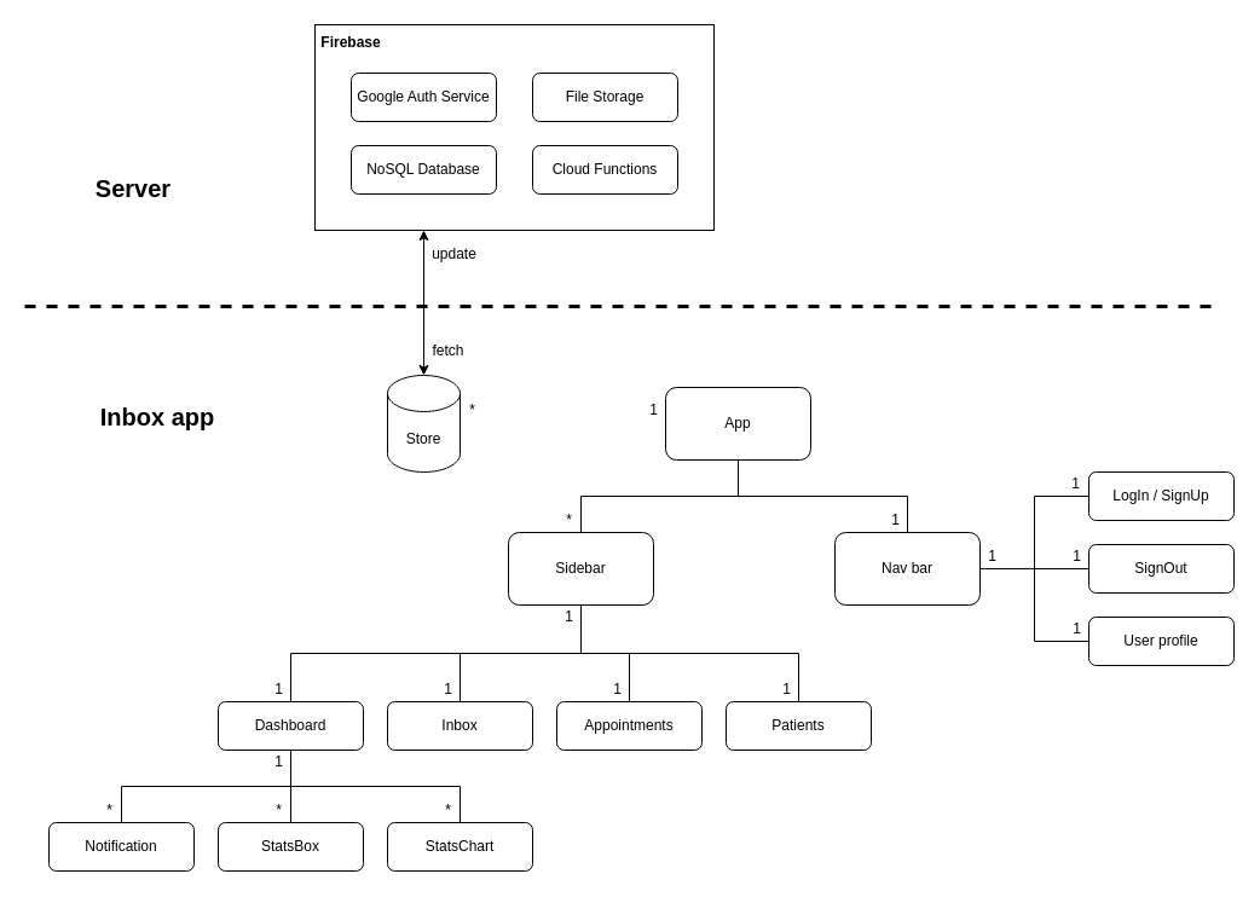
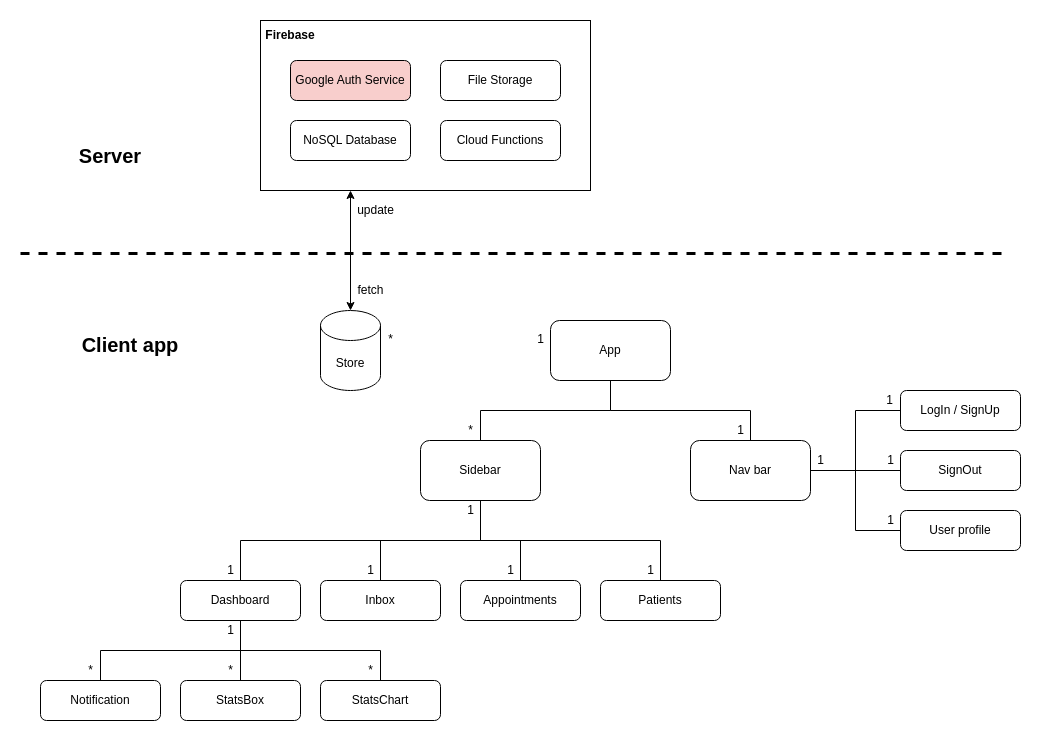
  <mxCell id="0" />
  <mxCell id="1" parent="0" />
  <mxCell id="2" value="" style="rounded=0;whiteSpace=wrap;html=1;" vertex="1" parent="1"><mxGeometry x="260" y="20" width="330" height="170" as="geometry" /></mxCell>
  <mxCell id="3" style="edgeStyle=orthogonalEdgeStyle;rounded=0;orthogonalLoop=1;jettySize=auto;html=1;exitX=0.5;exitY=1;exitDx=0;exitDy=0;entryX=0.5;entryY=0;entryDx=0;entryDy=0;endArrow=none;endFill=0;" parent="1" source="5" target="9" edge="1"><mxGeometry relative="1" as="geometry" /></mxCell>
  <mxCell id="4" style="edgeStyle=orthogonalEdgeStyle;rounded=0;orthogonalLoop=1;jettySize=auto;html=1;exitX=0.5;exitY=1;exitDx=0;exitDy=0;entryX=0.5;entryY=0;entryDx=0;entryDy=0;endArrow=none;endFill=0;" parent="1" source="5" target="19" edge="1"><mxGeometry relative="1" as="geometry" /></mxCell>
  <mxCell id="5" value="App" style="rounded=1;whiteSpace=wrap;html=1;" parent="1" vertex="1"><mxGeometry x="550" y="320" width="120" height="60" as="geometry" /></mxCell>
  <mxCell id="6" style="edgeStyle=orthogonalEdgeStyle;rounded=0;orthogonalLoop=1;jettySize=auto;html=1;exitX=0.5;exitY=1;exitDx=0;exitDy=0;entryX=0.5;entryY=0;entryDx=0;entryDy=0;endArrow=none;endFill=0;" parent="1" source="9" target="15" edge="1"><mxGeometry relative="1" as="geometry" /></mxCell>
  <mxCell id="7" style="edgeStyle=orthogonalEdgeStyle;rounded=0;orthogonalLoop=1;jettySize=auto;html=1;exitX=0.5;exitY=1;exitDx=0;exitDy=0;entryX=0.5;entryY=0;entryDx=0;entryDy=0;endArrow=none;endFill=0;" parent="1" source="9" target="10" edge="1"><mxGeometry relative="1" as="geometry" /></mxCell>
  <mxCell id="8" style="edgeStyle=orthogonalEdgeStyle;rounded=0;orthogonalLoop=1;jettySize=auto;html=1;exitX=0.5;exitY=1;exitDx=0;exitDy=0;endArrow=none;endFill=0;" parent="1" source="9" target="27" edge="1"><mxGeometry relative="1" as="geometry" /></mxCell>
  <mxCell id="9" value="Sidebar" style="rounded=1;whiteSpace=wrap;html=1;" parent="1" vertex="1"><mxGeometry x="420" y="440" width="120" height="60" as="geometry" /></mxCell>
  <mxCell id="10" value="Appointments" style="rounded=1;whiteSpace=wrap;html=1;" parent="1" vertex="1"><mxGeometry x="460" y="580" width="120" height="40" as="geometry" /></mxCell>
  <mxCell id="11" style="edgeStyle=orthogonalEdgeStyle;rounded=0;orthogonalLoop=1;jettySize=auto;html=1;exitX=0.5;exitY=0;exitDx=0;exitDy=0;entryX=0.5;entryY=1;entryDx=0;entryDy=0;endArrow=none;endFill=0;" parent="1" source="12" target="23" edge="1"><mxGeometry relative="1" as="geometry" /></mxCell>
  <mxCell id="12" value="Notification" style="rounded=1;whiteSpace=wrap;html=1;" parent="1" vertex="1"><mxGeometry x="40" y="680" width="120" height="40" as="geometry" /></mxCell>
  <mxCell id="13" style="edgeStyle=none;rounded=0;html=1;exitX=0.5;exitY=0;exitDx=0;exitDy=0;exitPerimeter=0;startArrow=classic;startFill=1;endArrow=classic;endFill=1;strokeWidth=1;" edge="1" parent="1" source="14"><mxGeometry relative="1" as="geometry"><mxPoint x="350" y="190" as="targetPoint" /></mxGeometry></mxCell>
  <mxCell id="14" value="Store" style="shape=cylinder3;whiteSpace=wrap;html=1;boundedLbl=1;backgroundOutline=1;size=15;" parent="1" vertex="1"><mxGeometry x="320" y="310" width="60" height="80" as="geometry" /></mxCell>
  <mxCell id="15" value="Inbox" style="rounded=1;whiteSpace=wrap;html=1;" parent="1" vertex="1"><mxGeometry x="320" y="580" width="120" height="40" as="geometry" /></mxCell>
  <mxCell id="16" style="edgeStyle=orthogonalEdgeStyle;rounded=0;orthogonalLoop=1;jettySize=auto;html=1;exitX=1;exitY=0.5;exitDx=0;exitDy=0;entryX=0;entryY=0.5;entryDx=0;entryDy=0;endArrow=none;endFill=0;" parent="1" source="19" target="20" edge="1"><mxGeometry relative="1" as="geometry" /></mxCell>
  <mxCell id="17" style="edgeStyle=orthogonalEdgeStyle;rounded=0;orthogonalLoop=1;jettySize=auto;html=1;exitX=1;exitY=0.5;exitDx=0;exitDy=0;entryX=0;entryY=0.5;entryDx=0;entryDy=0;endArrow=none;endFill=0;" parent="1" source="19" target="24" edge="1"><mxGeometry relative="1" as="geometry" /></mxCell>
  <mxCell id="18" style="edgeStyle=orthogonalEdgeStyle;rounded=0;orthogonalLoop=1;jettySize=auto;html=1;exitX=1;exitY=0.5;exitDx=0;exitDy=0;entryX=0;entryY=0.5;entryDx=0;entryDy=0;endArrow=none;endFill=0;" parent="1" source="19" target="21" edge="1"><mxGeometry relative="1" as="geometry" /></mxCell>
  <mxCell id="19" value="Nav bar" style="rounded=1;whiteSpace=wrap;html=1;" parent="1" vertex="1"><mxGeometry x="690" y="440" width="120" height="60" as="geometry" /></mxCell>
  <mxCell id="20" value="LogIn / SignUp" style="rounded=1;whiteSpace=wrap;html=1;" parent="1" vertex="1"><mxGeometry x="900" y="390" width="120" height="40" as="geometry" /></mxCell>
  <mxCell id="21" value="User profile" style="rounded=1;whiteSpace=wrap;html=1;" parent="1" vertex="1"><mxGeometry x="900" y="510" width="120" height="40" as="geometry" /></mxCell>
  <mxCell id="22" style="edgeStyle=orthogonalEdgeStyle;rounded=0;orthogonalLoop=1;jettySize=auto;html=1;exitX=0.5;exitY=0;exitDx=0;exitDy=0;entryX=0.5;entryY=1;entryDx=0;entryDy=0;endArrow=none;endFill=0;" parent="1" source="23" target="9" edge="1"><mxGeometry relative="1" as="geometry" /></mxCell>
  <mxCell id="23" value="Dashboard" style="rounded=1;whiteSpace=wrap;html=1;" parent="1" vertex="1"><mxGeometry x="180" y="580" width="120" height="40" as="geometry" /></mxCell>
  <mxCell id="24" value="SignOut" style="rounded=1;whiteSpace=wrap;html=1;" parent="1" vertex="1"><mxGeometry x="900" y="450" width="120" height="40" as="geometry" /></mxCell>
  <mxCell id="25" style="edgeStyle=orthogonalEdgeStyle;rounded=0;orthogonalLoop=1;jettySize=auto;html=1;exitX=0.5;exitY=0;exitDx=0;exitDy=0;endArrow=none;endFill=0;" parent="1" source="26" edge="1"><mxGeometry relative="1" as="geometry"><mxPoint x="240" y="620" as="targetPoint" /></mxGeometry></mxCell>
  <mxCell id="26" value="StatsBox" style="rounded=1;whiteSpace=wrap;html=1;" parent="1" vertex="1"><mxGeometry x="180" y="680" width="120" height="40" as="geometry" /></mxCell>
  <mxCell id="27" value="Patients" style="rounded=1;whiteSpace=wrap;html=1;" parent="1" vertex="1"><mxGeometry x="600" y="580" width="120" height="40" as="geometry" /></mxCell>
  <mxCell id="28" value="1" style="text;html=1;align=center;verticalAlign=middle;resizable=0;points=[];autosize=1;strokeColor=none;fillColor=none;" parent="1" vertex="1"><mxGeometry x="810" y="450" width="20" height="20" as="geometry" /></mxCell>
  <mxCell id="29" value="1" style="text;html=1;align=center;verticalAlign=middle;resizable=0;points=[];autosize=1;strokeColor=none;fillColor=none;" parent="1" vertex="1"><mxGeometry x="879" y="390" width="20" height="20" as="geometry" /></mxCell>
  <mxCell id="30" value="1" style="text;html=1;align=center;verticalAlign=middle;resizable=0;points=[];autosize=1;strokeColor=none;fillColor=none;" parent="1" vertex="1"><mxGeometry x="880" y="450" width="20" height="20" as="geometry" /></mxCell>
  <mxCell id="31" value="1" style="text;html=1;align=center;verticalAlign=middle;resizable=0;points=[];autosize=1;strokeColor=none;fillColor=none;" parent="1" vertex="1"><mxGeometry x="880" y="510" width="20" height="20" as="geometry" /></mxCell>
  <mxCell id="32" value="*" style="text;html=1;align=center;verticalAlign=middle;resizable=0;points=[];autosize=1;strokeColor=none;fillColor=none;" parent="1" vertex="1"><mxGeometry x="380" y="329" width="20" height="20" as="geometry" /></mxCell>
  <mxCell id="33" value="*" style="text;html=1;align=center;verticalAlign=middle;resizable=0;points=[];autosize=1;strokeColor=none;fillColor=none;" parent="1" vertex="1"><mxGeometry x="460" y="420" width="20" height="20" as="geometry" /></mxCell>
  <mxCell id="34" value="1" style="text;html=1;align=center;verticalAlign=middle;resizable=0;points=[];autosize=1;strokeColor=none;fillColor=none;" parent="1" vertex="1"><mxGeometry x="730" y="420" width="20" height="20" as="geometry" /></mxCell>
  <mxCell id="35" value="1" style="text;html=1;align=center;verticalAlign=middle;resizable=0;points=[];autosize=1;strokeColor=none;fillColor=none;" parent="1" vertex="1"><mxGeometry x="460" y="500" width="20" height="20" as="geometry" /></mxCell>
  <mxCell id="36" value="1" style="text;html=1;align=center;verticalAlign=middle;resizable=0;points=[];autosize=1;strokeColor=none;fillColor=none;" parent="1" vertex="1"><mxGeometry x="220" y="560" width="20" height="20" as="geometry" /></mxCell>
  <mxCell id="37" value="1" style="text;html=1;align=center;verticalAlign=middle;resizable=0;points=[];autosize=1;strokeColor=none;fillColor=none;" parent="1" vertex="1"><mxGeometry x="360" y="560" width="20" height="20" as="geometry" /></mxCell>
  <mxCell id="38" value="1" style="text;html=1;align=center;verticalAlign=middle;resizable=0;points=[];autosize=1;strokeColor=none;fillColor=none;" parent="1" vertex="1"><mxGeometry x="500" y="560" width="20" height="20" as="geometry" /></mxCell>
  <mxCell id="39" value="1" style="text;html=1;align=center;verticalAlign=middle;resizable=0;points=[];autosize=1;strokeColor=none;fillColor=none;" parent="1" vertex="1"><mxGeometry x="640" y="560" width="20" height="20" as="geometry" /></mxCell>
  <mxCell id="40" value="*" style="text;html=1;align=center;verticalAlign=middle;resizable=0;points=[];autosize=1;strokeColor=none;fillColor=none;" parent="1" vertex="1"><mxGeometry x="80" y="660" width="20" height="20" as="geometry" /></mxCell>
  <mxCell id="41" value="*" style="text;html=1;align=center;verticalAlign=middle;resizable=0;points=[];autosize=1;strokeColor=none;fillColor=none;" parent="1" vertex="1"><mxGeometry x="220" y="660" width="20" height="20" as="geometry" /></mxCell>
  <mxCell id="42" value="1" style="text;html=1;align=center;verticalAlign=middle;resizable=0;points=[];autosize=1;strokeColor=none;fillColor=none;" parent="1" vertex="1"><mxGeometry x="220" y="620" width="20" height="20" as="geometry" /></mxCell>
  <mxCell id="43" style="edgeStyle=orthogonalEdgeStyle;html=1;exitX=0.5;exitY=0;exitDx=0;exitDy=0;entryX=0.5;entryY=1;entryDx=0;entryDy=0;rounded=0;endArrow=none;endFill=0;" edge="1" parent="1" source="44" target="23"><mxGeometry relative="1" as="geometry" /></mxCell>
  <mxCell id="44" value="StatsChart" style="rounded=1;whiteSpace=wrap;html=1;" vertex="1" parent="1"><mxGeometry x="320" y="680" width="120" height="40" as="geometry" /></mxCell>
  <mxCell id="45" value="*" style="text;html=1;align=center;verticalAlign=middle;resizable=0;points=[];autosize=1;strokeColor=none;fillColor=none;" vertex="1" parent="1"><mxGeometry x="360" y="660" width="20" height="20" as="geometry" /></mxCell>
  <mxCell id="46" value="" style="endArrow=none;dashed=1;html=1;rounded=0;strokeWidth=3;" edge="1" parent="1"><mxGeometry width="50" height="50" relative="1" as="geometry"><mxPoint x="20" y="253" as="sourcePoint" /><mxPoint x="1010" y="253" as="targetPoint" /></mxGeometry></mxCell>
  <mxCell id="47" value="NoSQL Database" style="rounded=1;whiteSpace=wrap;html=1;" vertex="1" parent="1"><mxGeometry x="290" y="120" width="120" height="40" as="geometry" /></mxCell>
  <mxCell id="48" value="1" style="text;html=1;align=center;verticalAlign=middle;resizable=0;points=[];autosize=1;strokeColor=none;fillColor=none;" vertex="1" parent="1"><mxGeometry x="530" y="329" width="20" height="20" as="geometry" /></mxCell>
- <mxCell id="49" value="Google Auth Service" style="rounded=1;whiteSpace=wrap;html=1;" vertex="1" parent="1"><mxGeometry x="290" y="60" width="120" height="40" as="geometry" /></mxCell>
+ <mxCell id="49" value="Google Auth Service" style="rounded=1;whiteSpace=wrap;html=1;fillColor=#f8cecc;" vertex="1" parent="1"><mxGeometry x="290" y="60" width="120" height="40" as="geometry" /></mxCell>
  <mxCell id="50" value="File Storage" style="rounded=1;whiteSpace=wrap;html=1;" vertex="1" parent="1"><mxGeometry x="440" y="60" width="120" height="40" as="geometry" /></mxCell>
  <mxCell id="51" value="&lt;b&gt;Firebase&lt;/b&gt;" style="text;html=1;strokeColor=none;fillColor=none;align=center;verticalAlign=middle;whiteSpace=wrap;rounded=0;" vertex="1" parent="1"><mxGeometry x="260" y="20" width="60" height="30" as="geometry" /></mxCell>
  <mxCell id="52" value="Cloud Functions" style="rounded=1;whiteSpace=wrap;html=1;" vertex="1" parent="1"><mxGeometry x="440" y="120" width="120" height="40" as="geometry" /></mxCell>
  <mxCell id="53" value="fetch" style="text;html=1;align=center;verticalAlign=middle;resizable=0;points=[];autosize=1;strokeColor=none;fillColor=none;" vertex="1" parent="1"><mxGeometry x="350" y="280" width="40" height="20" as="geometry" /></mxCell>
  <mxCell id="54" value="update" style="text;html=1;align=center;verticalAlign=middle;resizable=0;points=[];autosize=1;strokeColor=none;fillColor=none;" vertex="1" parent="1"><mxGeometry x="350" y="200" width="50" height="20" as="geometry" /></mxCell>
  <mxCell id="55" value="&lt;font size=&quot;1&quot;&gt;&lt;b style=&quot;font-size: 20px&quot;&gt;Server&lt;/b&gt;&lt;/font&gt;" style="text;html=1;strokeColor=none;fillColor=none;align=center;verticalAlign=middle;whiteSpace=wrap;rounded=0;" vertex="1" parent="1"><mxGeometry x="80" y="140" width="60" height="30" as="geometry" /></mxCell>
- <mxCell id="56" value="&lt;font size=&quot;1&quot;&gt;&lt;b style=&quot;font-size: 20px&quot;&gt;Inbox app&lt;/b&gt;&lt;/font&gt;" style="text;html=1;strokeColor=none;fillColor=none;align=center;verticalAlign=middle;whiteSpace=wrap;rounded=0;" vertex="1" parent="1"><mxGeometry x="80" y="329" width="100" height="30" as="geometry" /></mxCell>
+ <mxCell id="56" value="&lt;font size=&quot;1&quot;&gt;&lt;b style=&quot;font-size: 20px&quot;&gt;Client app&lt;/b&gt;&lt;/font&gt;" style="text;html=1;strokeColor=none;fillColor=none;align=center;verticalAlign=middle;whiteSpace=wrap;rounded=0;" vertex="1" parent="1"><mxGeometry x="80" y="329" width="100" height="30" as="geometry" /></mxCell>
